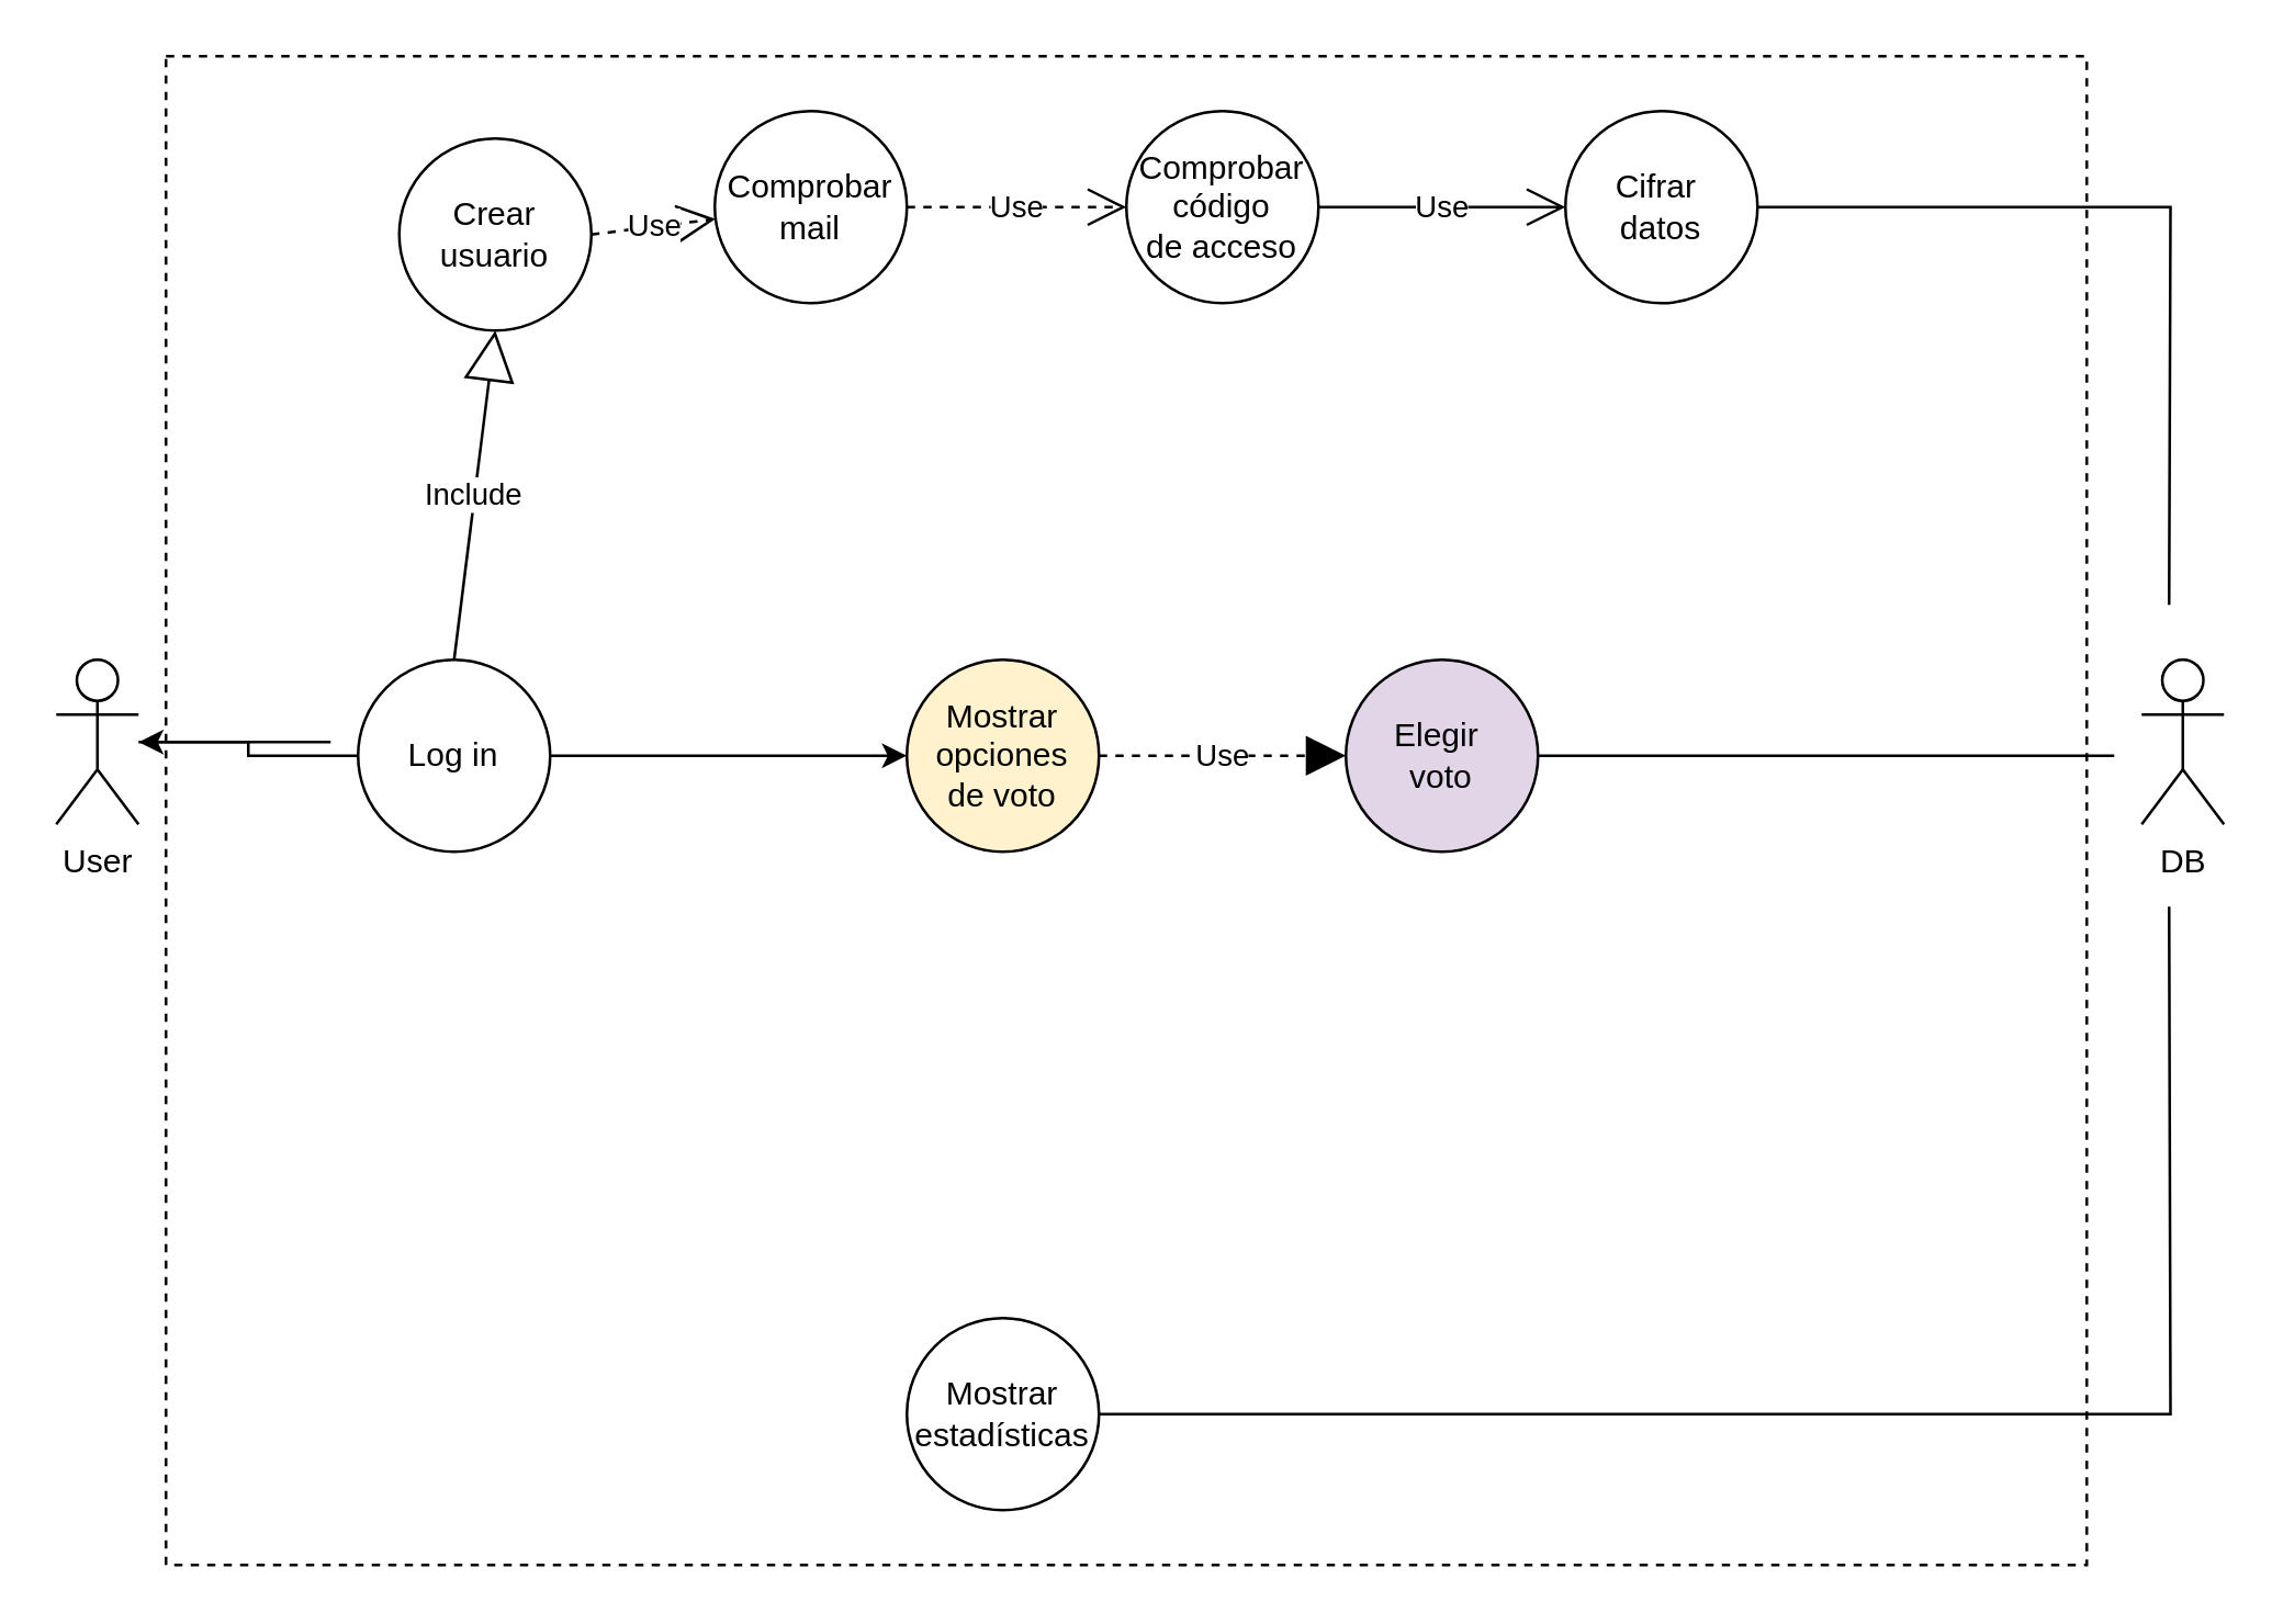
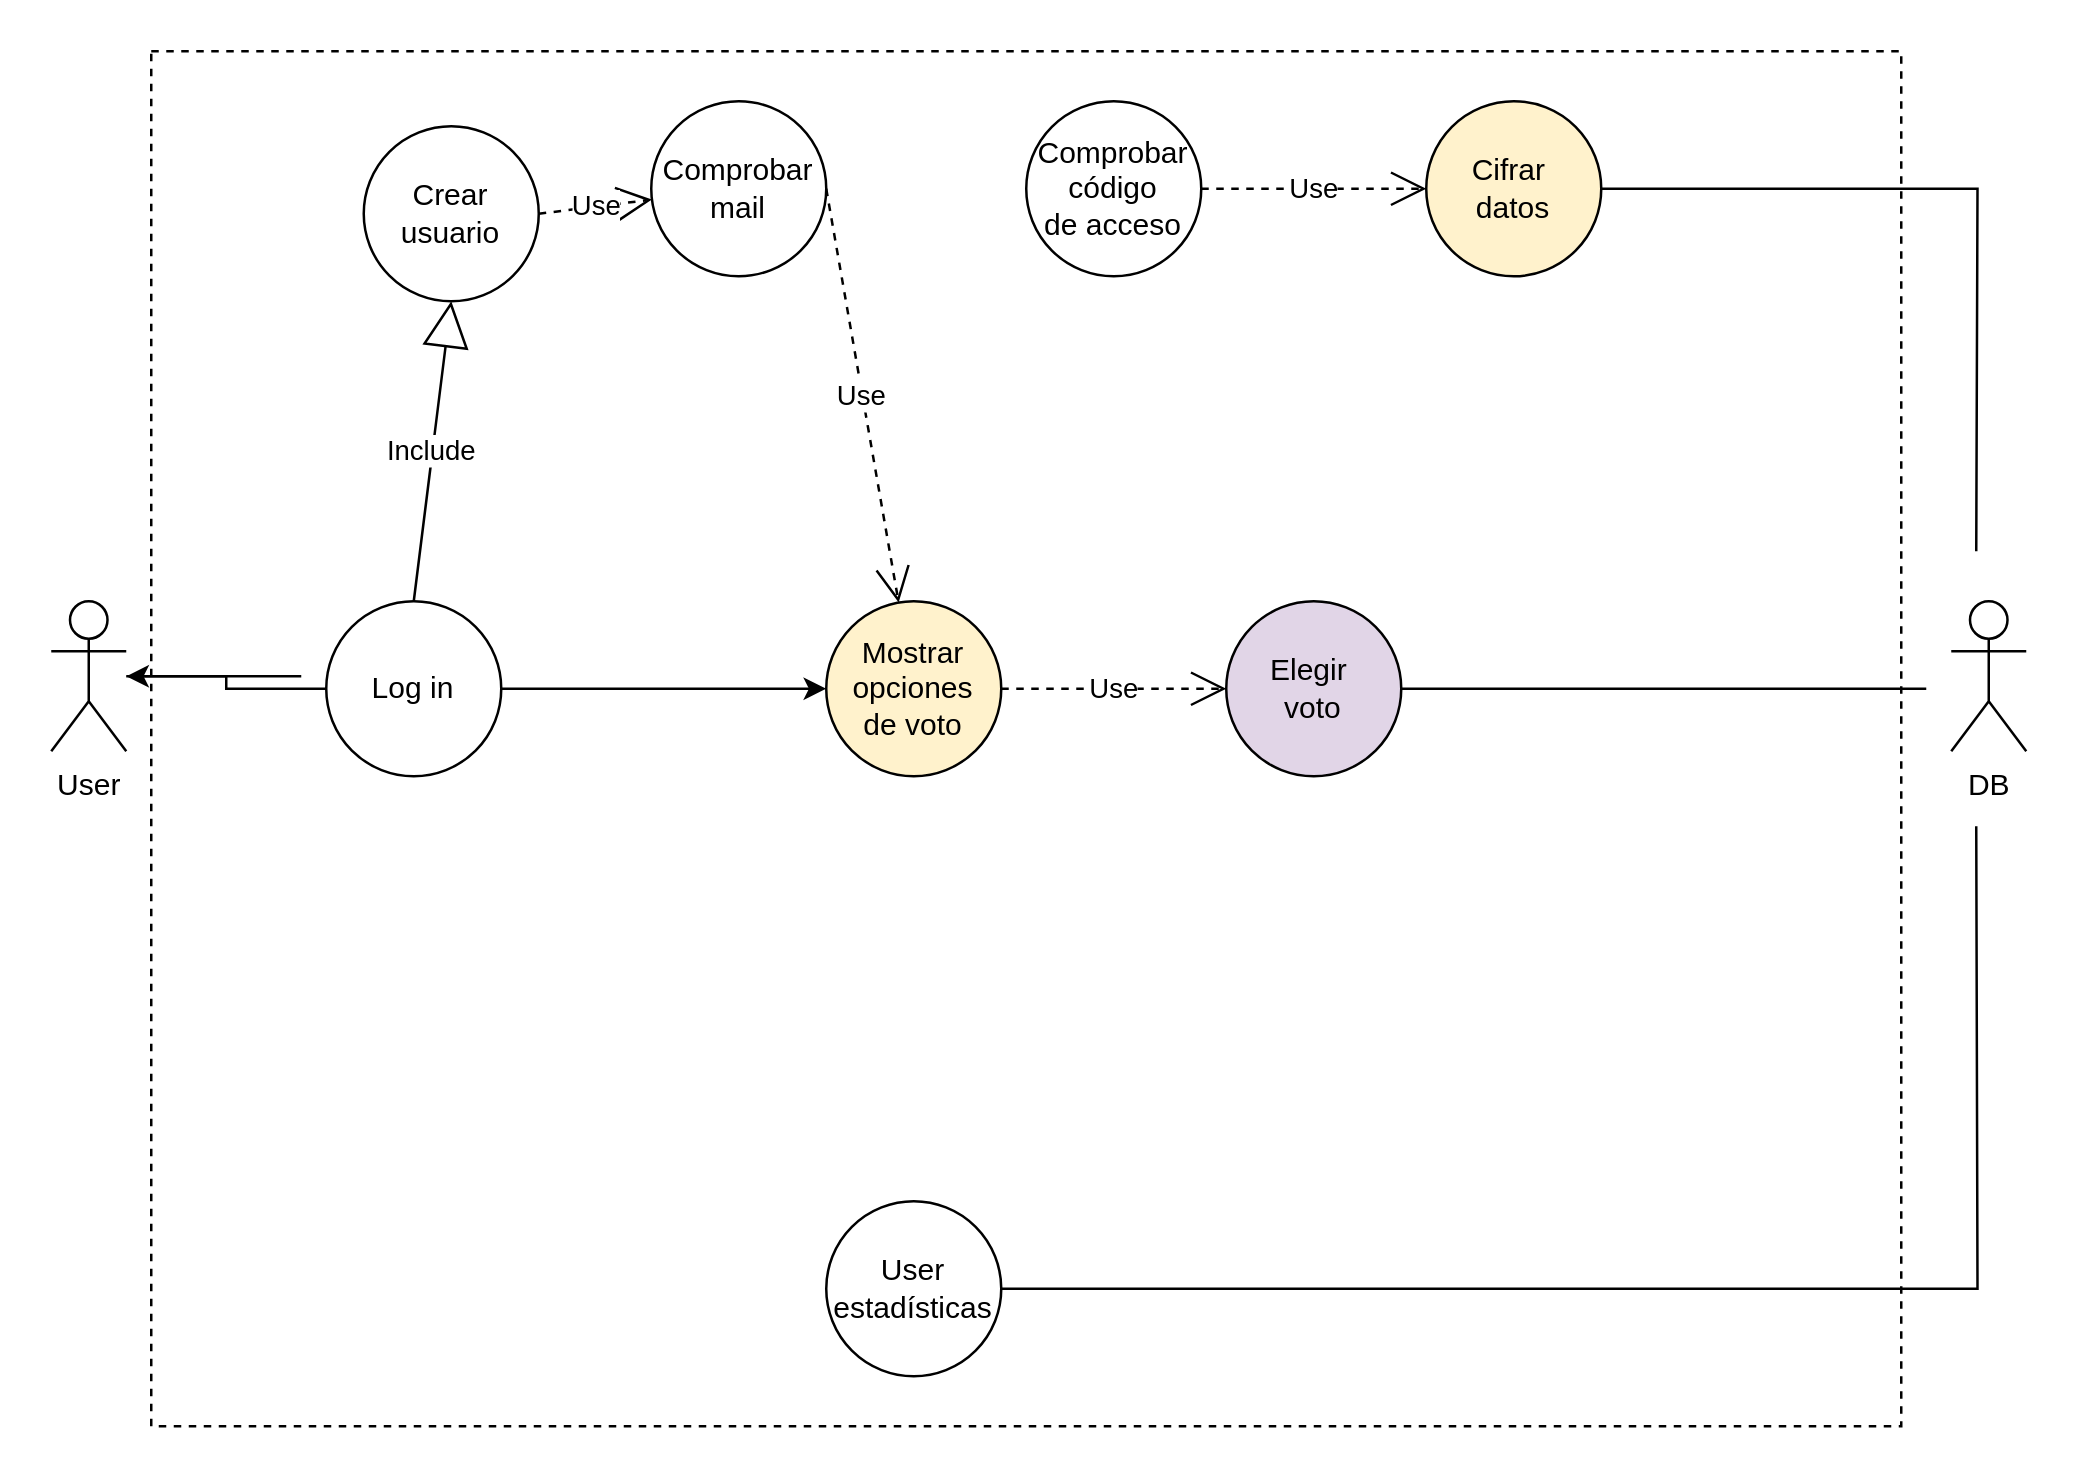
  <mxCell id="0" />
  <mxCell id="1" parent="0" />
  <mxCell id="2" style="edgeStyle=orthogonalEdgeStyle;rounded=0;orthogonalLoop=1;jettySize=auto;html=1;endArrow=none;endFill=0;" edge="1" parent="1" source="3"><mxGeometry relative="1" as="geometry"><mxPoint x="120" y="270" as="targetPoint" /></mxGeometry></mxCell>
  <mxCell id="3" value="User" style="shape=umlActor;verticalLabelPosition=bottom;verticalAlign=top;html=1;outlineConnect=0;" vertex="1" parent="1"><mxGeometry x="20" y="240" width="30" height="60" as="geometry" /></mxCell>
  <mxCell id="4" value="DB" style="shape=umlActor;verticalLabelPosition=bottom;verticalAlign=top;html=1;outlineConnect=0;" vertex="1" parent="1"><mxGeometry x="780" y="240" width="30" height="60" as="geometry" /></mxCell>
  <mxCell id="5" style="edgeStyle=orthogonalEdgeStyle;rounded=0;orthogonalLoop=1;jettySize=auto;html=1;" edge="1" parent="1" source="7" target="9"><mxGeometry relative="1" as="geometry" /></mxCell>
  <mxCell id="6" style="edgeStyle=orthogonalEdgeStyle;rounded=0;orthogonalLoop=1;jettySize=auto;html=1;" edge="1" parent="1" source="7" target="3"><mxGeometry relative="1" as="geometry" /></mxCell>
  <mxCell id="7" value="Log in" style="ellipse;whiteSpace=wrap;html=1;aspect=fixed;" vertex="1" parent="1"><mxGeometry x="130" y="240" width="70" height="70" as="geometry" /></mxCell>
  <mxCell id="8" value="Crear&lt;br&gt;usuario" style="ellipse;whiteSpace=wrap;html=1;aspect=fixed;" vertex="1" parent="1"><mxGeometry x="145" y="50" width="70" height="70" as="geometry" /></mxCell>
  <mxCell id="9" value="Mostrar&lt;br&gt;opciones&lt;br&gt;de voto" style="ellipse;whiteSpace=wrap;html=1;aspect=fixed;fillColor=#fff2cc;" vertex="1" parent="1"><mxGeometry x="330" y="240" width="70" height="70" as="geometry" /></mxCell>
  <mxCell id="10" style="edgeStyle=orthogonalEdgeStyle;rounded=0;orthogonalLoop=1;jettySize=auto;html=1;endArrow=none;endFill=0;" edge="1" parent="1" source="11"><mxGeometry relative="1" as="geometry"><mxPoint x="790" y="220" as="targetPoint" /></mxGeometry></mxCell>
- <mxCell id="11" value="Cifrar&amp;nbsp;&lt;br&gt;datos" style="ellipse;whiteSpace=wrap;html=1;aspect=fixed;" vertex="1" parent="1"><mxGeometry x="570" y="40" width="70" height="70" as="geometry" /></mxCell>
+ <mxCell id="11" value="Cifrar&amp;nbsp;&lt;br&gt;datos" style="ellipse;whiteSpace=wrap;html=1;aspect=fixed;fillColor=#fff2cc;" vertex="1" parent="1"><mxGeometry x="570" y="40" width="70" height="70" as="geometry" /></mxCell>
  <mxCell id="12" style="edgeStyle=orthogonalEdgeStyle;rounded=0;orthogonalLoop=1;jettySize=auto;html=1;endArrow=none;endFill=0;" edge="1" parent="1" source="13"><mxGeometry relative="1" as="geometry"><mxPoint x="770" y="275" as="targetPoint" /></mxGeometry></mxCell>
  <mxCell id="13" value="Elegir&amp;nbsp;&lt;br&gt;voto" style="ellipse;whiteSpace=wrap;html=1;aspect=fixed;fillColor=#e1d5e7;" vertex="1" parent="1"><mxGeometry x="490" y="240" width="70" height="70" as="geometry" /></mxCell>
  <mxCell id="14" style="edgeStyle=orthogonalEdgeStyle;rounded=0;orthogonalLoop=1;jettySize=auto;html=1;endArrow=none;endFill=0;" edge="1" parent="1" source="15"><mxGeometry relative="1" as="geometry"><mxPoint x="790" y="330" as="targetPoint" /></mxGeometry></mxCell>
- <mxCell id="15" value="Mostrar&lt;br&gt;estadísticas" style="ellipse;whiteSpace=wrap;html=1;aspect=fixed;" vertex="1" parent="1"><mxGeometry x="330" y="480" width="70" height="70" as="geometry" /></mxCell>
+ <mxCell id="15" value="User&lt;br&gt;estadísticas" style="ellipse;whiteSpace=wrap;html=1;aspect=fixed;" vertex="1" parent="1"><mxGeometry x="330" y="480" width="70" height="70" as="geometry" /></mxCell>
  <mxCell id="16" value="Comprobar&lt;br&gt;mail" style="ellipse;whiteSpace=wrap;html=1;aspect=fixed;" vertex="1" parent="1"><mxGeometry x="260" y="40" width="70" height="70" as="geometry" /></mxCell>
  <mxCell id="17" value="Comprobar código&lt;br&gt;de acceso" style="ellipse;whiteSpace=wrap;html=1;aspect=fixed;" vertex="1" parent="1"><mxGeometry x="410" y="40" width="70" height="70" as="geometry" /></mxCell>
  <mxCell id="18" value="Include" style="endArrow=block;endSize=16;endFill=0;html=1;rounded=0;exitX=0.5;exitY=0;exitDx=0;exitDy=0;entryX=0.5;entryY=1;entryDx=0;entryDy=0;" edge="1" parent="1" source="7" target="8"><mxGeometry width="160" relative="1" as="geometry"><mxPoint x="150" y="220" as="sourcePoint" /><mxPoint x="310" y="220" as="targetPoint" /><mxPoint as="offset" /></mxGeometry></mxCell>
  <mxCell id="19" value="Use" style="endArrow=open;endSize=12;dashed=1;html=1;rounded=0;exitX=1;exitY=0.5;exitDx=0;exitDy=0;" edge="1" parent="1" source="8" target="16"><mxGeometry width="160" relative="1" as="geometry"><mxPoint x="215" y="150" as="sourcePoint" /><mxPoint x="375" y="150" as="targetPoint" /></mxGeometry></mxCell>
- <mxCell id="20" value="Use" style="endArrow=open;endSize=12;dashed=1;html=1;rounded=0;exitX=1;exitY=0.5;exitDx=0;exitDy=0;entryX=0;entryY=0.5;entryDx=0;entryDy=0;" edge="1" parent="1" source="16" target="17"><mxGeometry width="160" relative="1" as="geometry"><mxPoint x="225" y="160" as="sourcePoint" /><mxPoint x="385" y="160" as="targetPoint" /></mxGeometry></mxCell>
- <mxCell id="21" value="Use" style="endArrow=open;endSize=12;dashed=0;html=1;rounded=0;exitX=1;exitY=0.5;exitDx=0;exitDy=0;entryX=0;entryY=0.5;entryDx=0;entryDy=0;" edge="1" parent="1" source="17" target="11"><mxGeometry width="160" relative="1" as="geometry"><mxPoint x="424" y="130" as="sourcePoint" /><mxPoint x="584" y="130" as="targetPoint" /></mxGeometry></mxCell>
- <mxCell id="22" value="Use" style="endArrow=block;endSize=12;dashed=1;html=1;rounded=0;exitX=1;exitY=0.5;exitDx=0;exitDy=0;entryX=0;entryY=0.5;entryDx=0;entryDy=0;" edge="1" parent="1" source="9" target="13"><mxGeometry width="160" relative="1" as="geometry"><mxPoint x="245" y="180" as="sourcePoint" /><mxPoint x="405" y="180" as="targetPoint" /></mxGeometry></mxCell>
+ <mxCell id="20" value="Use" style="endArrow=open;endSize=12;dashed=1;html=1;rounded=0;exitX=1;exitY=0.5;exitDx=0;exitDy=0;" edge="1" parent="1" source="16" target="9"><mxGeometry width="160" relative="1" as="geometry"><mxPoint x="225" y="160" as="sourcePoint" /><mxPoint x="385" y="160" as="targetPoint" /></mxGeometry></mxCell>
+ <mxCell id="21" value="Use" style="endArrow=open;endSize=12;dashed=1;html=1;rounded=0;exitX=1;exitY=0.5;exitDx=0;exitDy=0;entryX=0;entryY=0.5;entryDx=0;entryDy=0;" edge="1" parent="1" source="17" target="11"><mxGeometry width="160" relative="1" as="geometry"><mxPoint x="424" y="130" as="sourcePoint" /><mxPoint x="584" y="130" as="targetPoint" /></mxGeometry></mxCell>
+ <mxCell id="22" value="Use" style="endArrow=open;endSize=12;dashed=1;html=1;rounded=0;exitX=1;exitY=0.5;exitDx=0;exitDy=0;entryX=0;entryY=0.5;entryDx=0;entryDy=0;" edge="1" parent="1" source="9" target="13"><mxGeometry width="160" relative="1" as="geometry"><mxPoint x="245" y="180" as="sourcePoint" /><mxPoint x="405" y="180" as="targetPoint" /></mxGeometry></mxCell>
  <mxCell id="23" value="" style="rounded=0;whiteSpace=wrap;html=1;fillColor=none;dashed=1;" vertex="1" parent="1"><mxGeometry x="60" y="20" width="700" height="550" as="geometry" /></mxCell>
